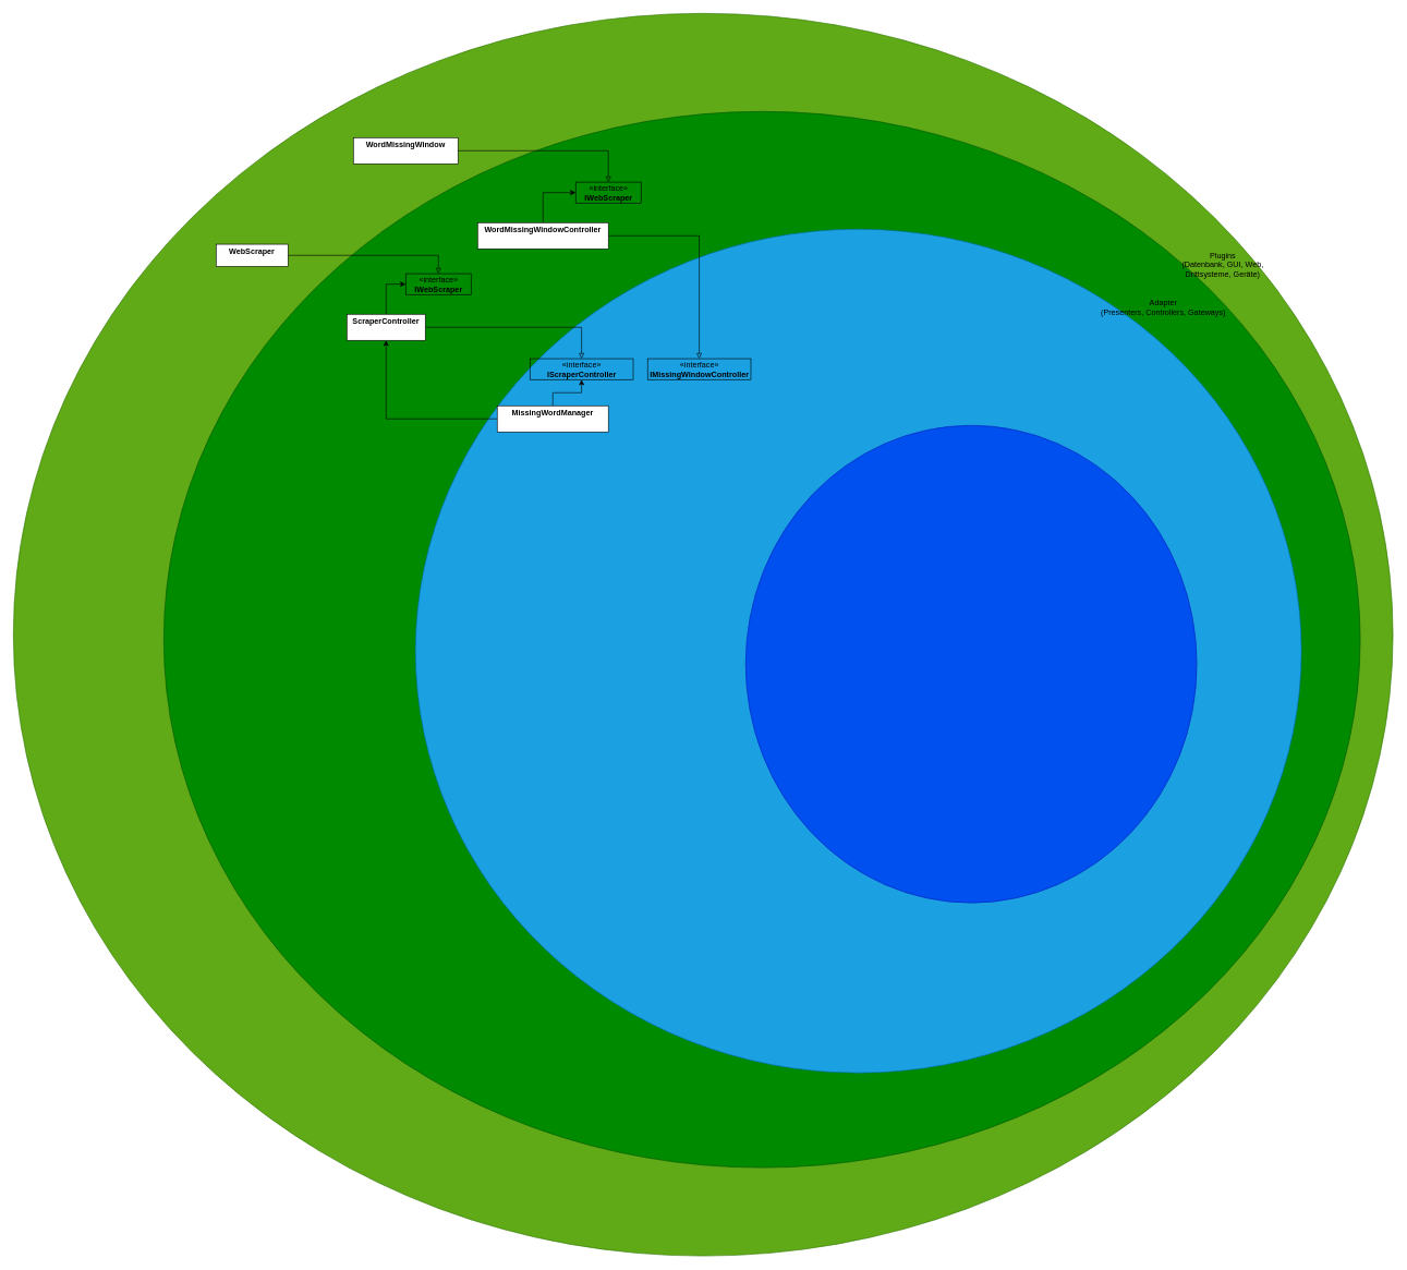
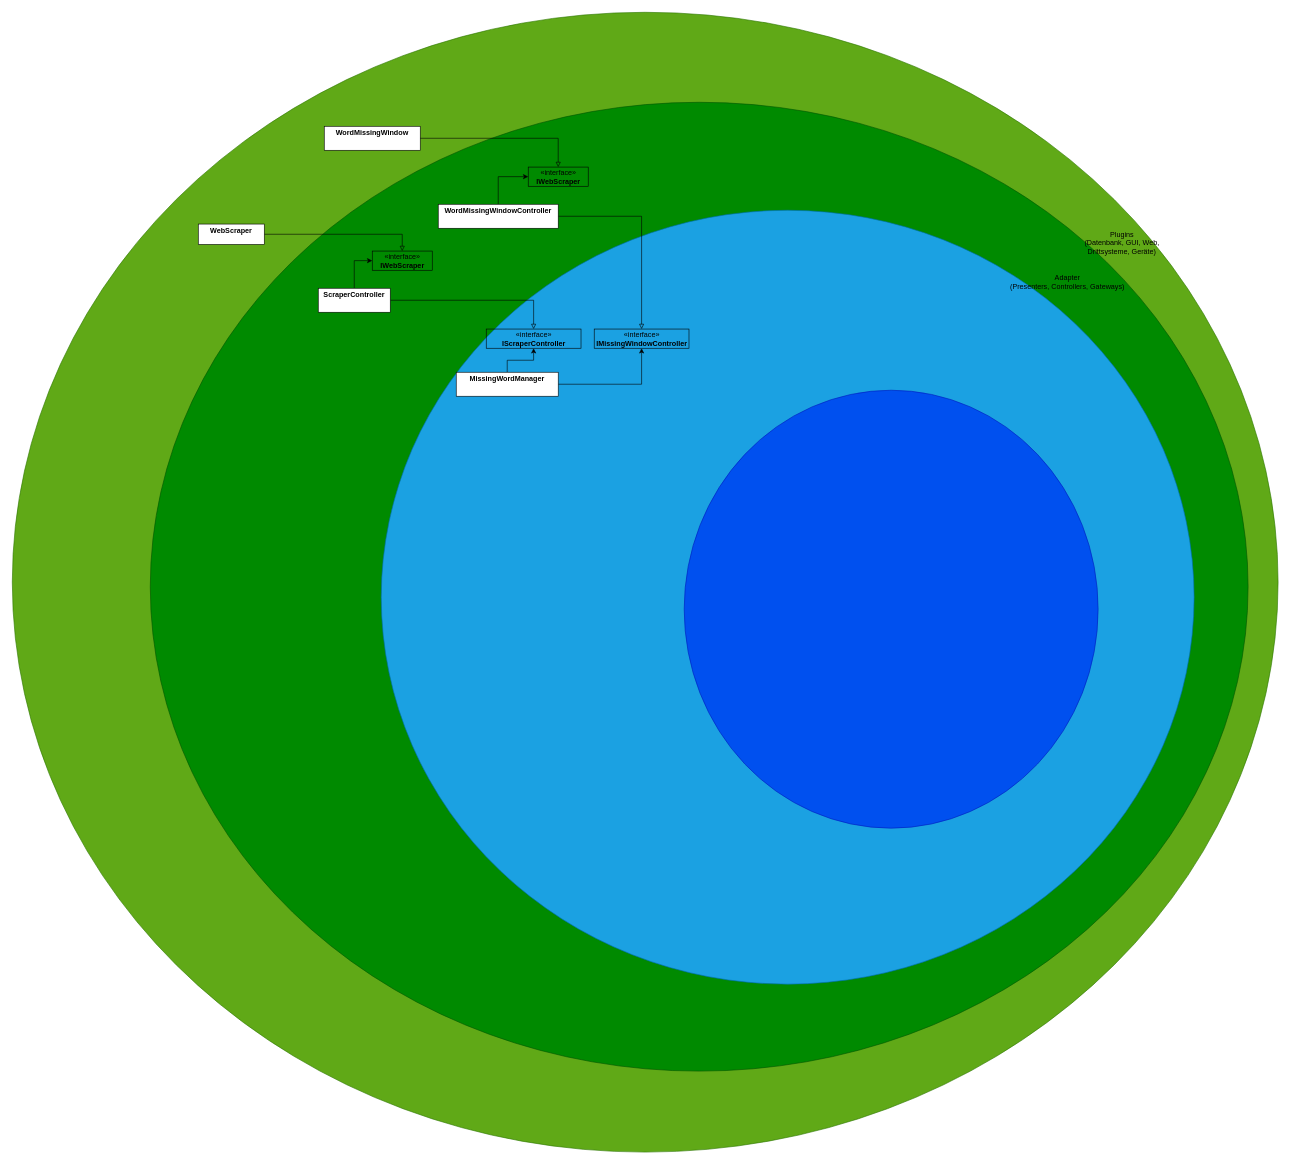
  <mxCell id="0" />
  <mxCell id="1" parent="0" />
  <mxCell id="2" value="" style="ellipse;whiteSpace=wrap;html=1;fillColor=#60a917;strokeColor=#2D7600;fontColor=#ffffff;" parent="1" vertex="1"><mxGeometry x="20" width="2110" height="1900" as="geometry" y="20" /></mxCell>
  <mxCell id="3" value="" style="ellipse;whiteSpace=wrap;html=1;fillColor=#008a00;strokeColor=#005700;fontColor=#ffffff;" parent="1" vertex="1"><mxGeometry x="250" y="170" width="1830" height="1615" as="geometry" /></mxCell>
  <mxCell id="4" value="" style="ellipse;whiteSpace=wrap;html=1;fillColor=#1ba1e2;strokeColor=#006EAF;fontColor=#ffffff;" parent="1" vertex="1"><mxGeometry x="635" y="350" width="1355" height="1290" as="geometry" /></mxCell>
  <mxCell id="5" value="" style="ellipse;whiteSpace=wrap;html=1;fillColor=#0050ef;strokeColor=#001DBC;fontColor=#ffffff;" parent="1" vertex="1"><mxGeometry x="1140" y="650" width="690" height="730" as="geometry" /></mxCell>
  <mxCell id="6" value="Plugins&lt;br&gt;(Datenbank, GUI, Web, &lt;br&gt;Drittsysteme, Geräte)" style="text;html=1;strokeColor=none;fillColor=none;align=center;verticalAlign=middle;whiteSpace=wrap;rounded=0;" parent="1" vertex="1"><mxGeometry x="1750" y="380" width="240" height="50" as="geometry" /></mxCell>
  <mxCell id="7" value="Adapter&lt;br&gt;(Presenters, Controllers, Gateways)" style="text;html=1;strokeColor=none;fillColor=none;align=center;verticalAlign=middle;whiteSpace=wrap;rounded=0;" parent="1" vertex="1"><mxGeometry x="1668.75" y="455" width="220" height="30" as="geometry" /></mxCell>
  <mxCell id="8" style="edgeStyle=orthogonalEdgeStyle;rounded=0;orthogonalLoop=1;jettySize=auto;html=1;entryX=0.5;entryY=0;entryDx=0;entryDy=0;endArrow=block;endFill=0;" edge="1" parent="1" source="9" target="10"><mxGeometry relative="1" as="geometry" /></mxCell>
  <mxCell id="9" value="&lt;p style=&quot;margin: 0px ; margin-top: 4px ; text-align: center&quot;&gt;&lt;b&gt;WebScraper&lt;/b&gt;&lt;/p&gt;&lt;p style=&quot;margin: 0px ; margin-left: 4px&quot;&gt;&lt;br&gt;&lt;/p&gt;" style="verticalAlign=top;align=left;overflow=fill;fontSize=12;fontFamily=Helvetica;html=1;labelBackgroundColor=none;collapsible=0;" vertex="1" parent="1"><mxGeometry x="330" y="373" width="110" height="34" as="geometry"><mxRectangle x="610" y="215" width="130" height="80" as="alternateBounds" /></mxGeometry></mxCell>
  <mxCell id="10" value="«interface»&lt;br&gt;&lt;b&gt;IWebScraper&lt;/b&gt;" style="html=1;labelBackgroundColor=none;fillColor=none;" vertex="1" parent="1"><mxGeometry x="620" y="418" width="100" height="32" as="geometry" /></mxCell>
  <mxCell id="11" style="edgeStyle=orthogonalEdgeStyle;rounded=0;orthogonalLoop=1;jettySize=auto;html=1;entryX=0;entryY=0.5;entryDx=0;entryDy=0;endArrow=classic;endFill=1;" edge="1" parent="1" source="13" target="10"><mxGeometry relative="1" as="geometry" /></mxCell>
  <mxCell id="12" style="edgeStyle=orthogonalEdgeStyle;rounded=0;orthogonalLoop=1;jettySize=auto;html=1;entryX=0.5;entryY=0;entryDx=0;entryDy=0;endArrow=block;endFill=0;" edge="1" parent="1" source="13" target="24"><mxGeometry relative="1" as="geometry" /></mxCell>
  <mxCell id="13" value="&lt;p style=&quot;margin: 0px ; margin-top: 4px ; text-align: center&quot;&gt;&lt;b&gt;ScraperController&lt;/b&gt;&lt;/p&gt;&lt;p style=&quot;margin: 0px ; margin-left: 4px&quot;&gt;&lt;br&gt;&lt;/p&gt;&lt;p style=&quot;margin: 0px ; margin-left: 4px&quot;&gt;&lt;br&gt;&lt;/p&gt;" style="verticalAlign=top;align=left;overflow=fill;fontSize=12;fontFamily=Helvetica;html=1;labelBackgroundColor=none;collapsible=0;" vertex="1" parent="1"><mxGeometry x="530" y="480" width="120" height="40" as="geometry"><mxRectangle x="610" y="215" width="130" height="80" as="alternateBounds" /></mxGeometry></mxCell>
  <mxCell id="14" style="edgeStyle=orthogonalEdgeStyle;rounded=0;orthogonalLoop=1;jettySize=auto;html=1;entryX=0.5;entryY=1;entryDx=0;entryDy=0;endArrow=classic;endFill=1;" edge="1" parent="1" source="16" target="24"><mxGeometry relative="1" as="geometry" /></mxCell>
- <mxCell id="15" style="edgeStyle=orthogonalEdgeStyle;rounded=0;orthogonalLoop=1;jettySize=auto;html=1;endArrow=classic;endFill=1;" edge="1" parent="1" source="16" target="13"><mxGeometry relative="1" as="geometry" /></mxCell>
+ <mxCell id="15" style="edgeStyle=orthogonalEdgeStyle;rounded=0;orthogonalLoop=1;jettySize=auto;html=1;entryX=0.5;entryY=1;entryDx=0;entryDy=0;endArrow=classic;endFill=1;" edge="1" parent="1" source="16" target="23"><mxGeometry relative="1" as="geometry" /></mxCell>
  <mxCell id="16" value="&lt;p style=&quot;margin: 0px ; margin-top: 4px ; text-align: center&quot;&gt;&lt;b&gt;MissingWordManager&lt;/b&gt;&lt;/p&gt;&lt;p style=&quot;margin: 0px ; margin-left: 4px&quot;&gt;&lt;br&gt;&lt;/p&gt;&lt;p style=&quot;margin: 0px ; margin-left: 4px&quot;&gt;&lt;br&gt;&lt;/p&gt;" style="verticalAlign=top;align=left;overflow=fill;fontSize=12;fontFamily=Helvetica;html=1;labelBackgroundColor=none;collapsible=0;" vertex="1" parent="1"><mxGeometry x="760" y="620" width="170" height="40" as="geometry"><mxRectangle x="610" y="215" width="130" height="80" as="alternateBounds" /></mxGeometry></mxCell>
  <mxCell id="17" style="edgeStyle=orthogonalEdgeStyle;rounded=0;orthogonalLoop=1;jettySize=auto;html=1;entryX=0;entryY=0.5;entryDx=0;entryDy=0;endArrow=classic;endFill=1;" edge="1" parent="1" source="19" target="21"><mxGeometry relative="1" as="geometry" /></mxCell>
  <mxCell id="18" style="edgeStyle=orthogonalEdgeStyle;rounded=0;orthogonalLoop=1;jettySize=auto;html=1;entryX=0.5;entryY=0;entryDx=0;entryDy=0;endArrow=block;endFill=0;" edge="1" parent="1" source="19" target="23"><mxGeometry relative="1" as="geometry" /></mxCell>
  <mxCell id="19" value="&lt;p style=&quot;margin: 0px ; margin-top: 4px ; text-align: center&quot;&gt;&lt;b&gt;WordMissingWindowController&lt;/b&gt;&lt;/p&gt;&lt;p style=&quot;margin: 0px ; margin-left: 4px&quot;&gt;&lt;br&gt;&lt;/p&gt;&lt;p style=&quot;margin: 0px ; margin-left: 4px&quot;&gt;&lt;br&gt;&lt;/p&gt;" style="verticalAlign=top;align=left;overflow=fill;fontSize=12;fontFamily=Helvetica;html=1;labelBackgroundColor=none;collapsible=0;" vertex="1" parent="1"><mxGeometry x="730" y="340" width="200" height="40" as="geometry"><mxRectangle x="610" y="215" width="130" height="80" as="alternateBounds" /></mxGeometry></mxCell>
  <mxCell id="20" value="&lt;p style=&quot;margin: 0px ; margin-top: 4px ; text-align: center&quot;&gt;&lt;b&gt;WordMissingWindow&lt;/b&gt;&lt;/p&gt;&lt;p style=&quot;margin: 0px ; margin-left: 4px&quot;&gt;&lt;br&gt;&lt;/p&gt;" style="verticalAlign=top;align=left;overflow=fill;fontSize=12;fontFamily=Helvetica;html=1;labelBackgroundColor=none;collapsible=0;" vertex="1" parent="1"><mxGeometry x="540" y="210" width="160" height="40" as="geometry"><mxRectangle x="610" y="215" width="130" height="80" as="alternateBounds" /></mxGeometry></mxCell>
  <mxCell id="21" value="«interface»&lt;br&gt;&lt;b&gt;IWebScraper&lt;/b&gt;" style="html=1;labelBackgroundColor=none;fillColor=none;" vertex="1" parent="1"><mxGeometry x="880" y="278" width="100" height="32" as="geometry" /></mxCell>
  <mxCell id="22" style="edgeStyle=orthogonalEdgeStyle;rounded=0;orthogonalLoop=1;jettySize=auto;html=1;entryX=0.5;entryY=0;entryDx=0;entryDy=0;endArrow=block;endFill=0;exitX=1;exitY=0.5;exitDx=0;exitDy=0;" edge="1" parent="1" source="20" target="21"><mxGeometry relative="1" as="geometry"><mxPoint x="720" y="250" as="sourcePoint" /><mxPoint x="920" y="272" as="targetPoint" /></mxGeometry></mxCell>
  <mxCell id="23" value="«interface»&lt;br&gt;&lt;b&gt;IMissingWindowController&lt;/b&gt;" style="html=1;labelBackgroundColor=none;fillColor=none;" vertex="1" parent="1"><mxGeometry x="990" y="548" width="158" height="32" as="geometry" /></mxCell>
  <mxCell id="24" value="«interface»&lt;br&gt;&lt;b&gt;IScraperController&lt;/b&gt;" style="html=1;labelBackgroundColor=none;fillColor=none;" vertex="1" parent="1"><mxGeometry x="810" y="548" width="158" height="32" as="geometry" /></mxCell>
